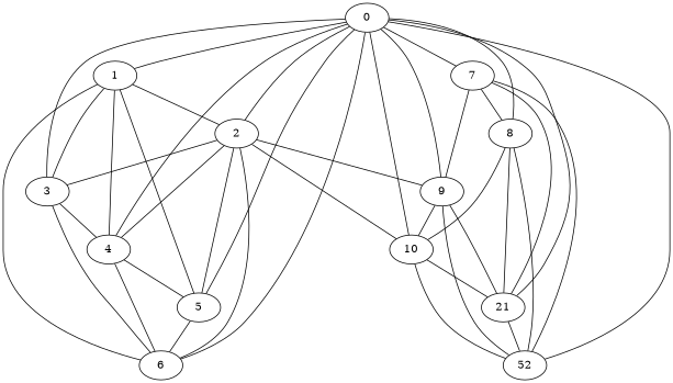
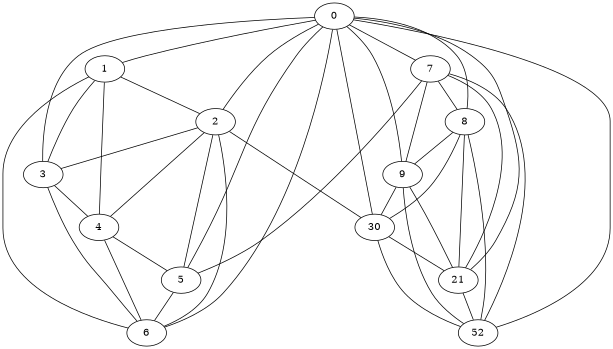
  strict graph {
    edge [weight=1]
    1
    5
    3
    4
    2
    6
-   10
+   10 [label=30]
    9
    n9 [label=21]
    n10 [label=52]
    7
    8
    0
-   1 -- 5
+   7 -- 5
    1 -- 3
    1 -- 4
    1 -- 2
    1 -- 6
    5 -- 6
    3 -- 4
    3 -- 6
    4 -- 5
    4 -- 6
    2 -- 5
    2 -- 3
    2 -- 4
    2 -- 6
    2 -- 10
    10 -- n9
    10 -- n10
    9 -- 10
    9 -- n9
    9 -- n10
    n9 -- n10
    7 -- 9
    7 -- n9
    7 -- n10
    7 -- 8
    8 -- 10
-   2 -- 9
+   8 -- 9
    8 -- n9
    8 -- n10
    0 -- 1
    0 -- 5
    0 -- 3
-   0 -- 4
    0 -- 2
    0 -- 6
    0 -- 10
    0 -- 9
    0 -- n9
    0 -- n10
    0 -- 7
    0 -- 8
  }
